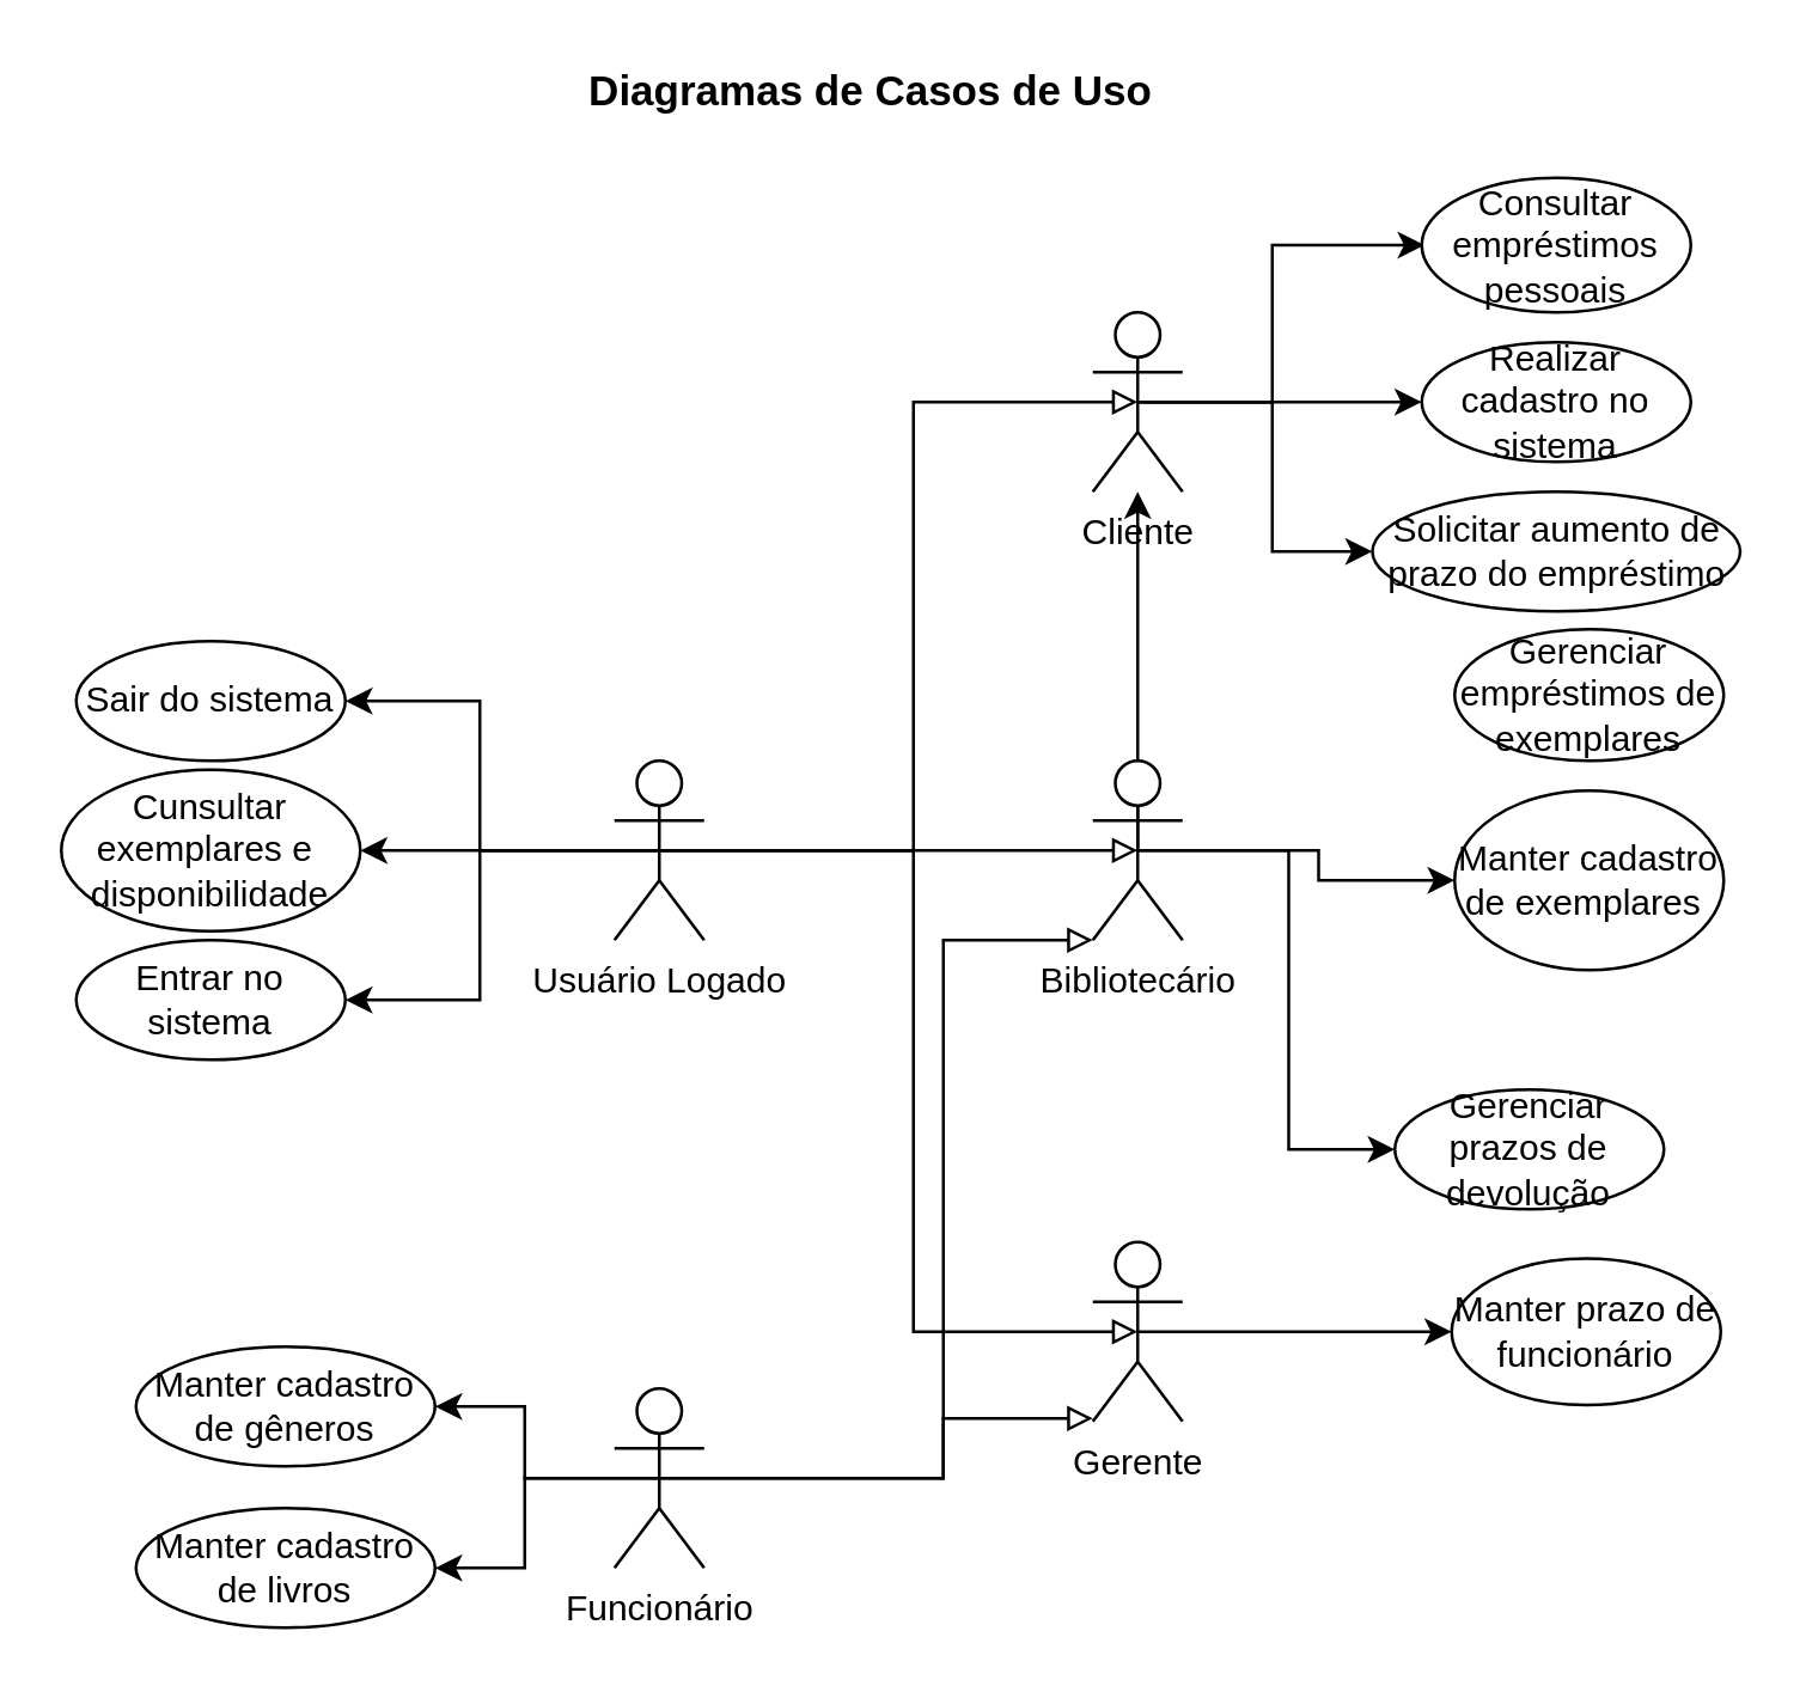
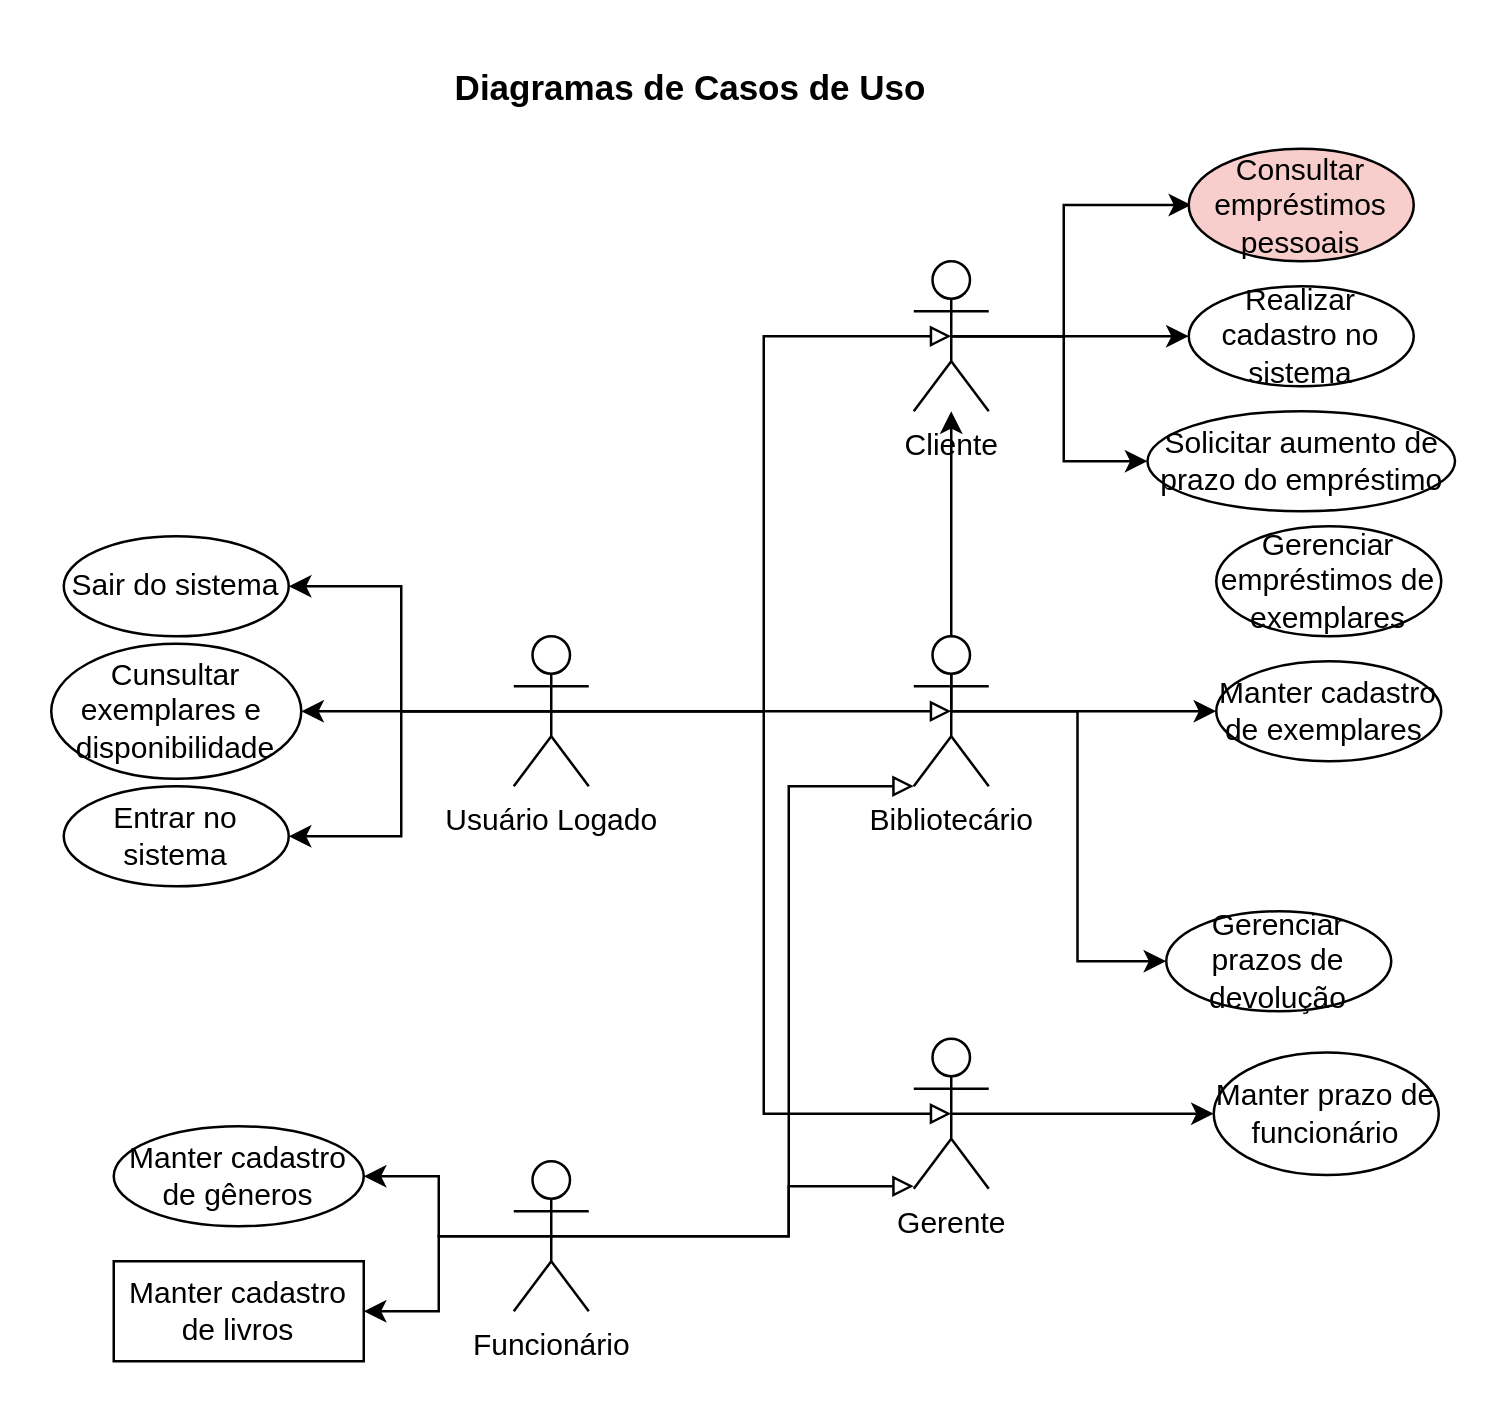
  <mxCell id="0" />
  <mxCell id="1" parent="0" />
  <mxCell id="2" style="edgeStyle=orthogonalEdgeStyle;rounded=0;orthogonalLoop=1;jettySize=auto;html=1;exitX=0.5;exitY=0.5;exitDx=0;exitDy=0;exitPerimeter=0;entryX=0;entryY=0.5;entryDx=0;entryDy=0;" edge="1" parent="1" source="3" target="4"><mxGeometry relative="1" as="geometry" /></mxCell>
  <mxCell id="3" value="Gerente" style="shape=umlActor;verticalLabelPosition=bottom;verticalAlign=top;html=1;outlineConnect=0;" vertex="1" parent="1"><mxGeometry x="365" y="415" width="30" height="60" as="geometry" /></mxCell>
  <mxCell id="4" value="Manter prazo de funcionário" style="ellipse;whiteSpace=wrap;html=1;" vertex="1" parent="1"><mxGeometry x="485" y="420.5" width="90" height="49" as="geometry" /></mxCell>
- <mxCell id="5" value="Manter cadastro de livros" style="ellipse;whiteSpace=wrap;html=1;" vertex="1" parent="1"><mxGeometry x="45" y="504" width="100" height="40" as="geometry" /></mxCell>
+ <mxCell id="5" value="Manter cadastro de livros" style="whiteSpace=wrap;html=1;rounded=0;" vertex="1" parent="1"><mxGeometry x="45" y="504" width="100" height="40" as="geometry" /></mxCell>
  <mxCell id="6" value="Entrar no sistema" style="ellipse;whiteSpace=wrap;html=1;" vertex="1" parent="1"><mxGeometry x="25" y="314" width="90" height="40" as="geometry" /></mxCell>
  <mxCell id="7" value="Manter cadastro de gêneros" style="ellipse;whiteSpace=wrap;html=1;" vertex="1" parent="1"><mxGeometry x="45" y="450" width="100" height="40" as="geometry" /></mxCell>
  <mxCell id="8" style="edgeStyle=orthogonalEdgeStyle;rounded=0;orthogonalLoop=1;jettySize=auto;html=1;exitX=0.5;exitY=0.5;exitDx=0;exitDy=0;exitPerimeter=0;entryX=0;entryY=0.5;entryDx=0;entryDy=0;" edge="1" parent="1" source="11" target="12"><mxGeometry relative="1" as="geometry" /></mxCell>
  <mxCell id="9" style="edgeStyle=orthogonalEdgeStyle;rounded=0;orthogonalLoop=1;jettySize=auto;html=1;exitX=0.5;exitY=0.5;exitDx=0;exitDy=0;exitPerimeter=0;entryX=0;entryY=0.5;entryDx=0;entryDy=0;" edge="1" parent="1"><mxGeometry relative="1" as="geometry"><mxPoint x="381" y="134" as="sourcePoint" /><mxPoint x="476" y="81.5" as="targetPoint" /><Array as="points"><mxPoint x="425" y="134" /><mxPoint x="425" y="81" /></Array></mxGeometry></mxCell>
  <mxCell id="10" style="edgeStyle=orthogonalEdgeStyle;rounded=0;orthogonalLoop=1;jettySize=auto;html=1;exitX=0.5;exitY=0.5;exitDx=0;exitDy=0;exitPerimeter=0;entryX=0;entryY=0.5;entryDx=0;entryDy=0;" edge="1" parent="1" source="11" target="14"><mxGeometry relative="1" as="geometry"><Array as="points"><mxPoint x="425" y="134" /><mxPoint x="425" y="184" /></Array></mxGeometry></mxCell>
  <mxCell id="11" value="Cliente" style="shape=umlActor;verticalLabelPosition=bottom;verticalAlign=top;html=1;outlineConnect=0;" vertex="1" parent="1"><mxGeometry x="365" y="104" width="30" height="60" as="geometry" /></mxCell>
  <mxCell id="12" value="&lt;div&gt;Realizar cadastro no sistema&lt;/div&gt;" style="ellipse;whiteSpace=wrap;html=1;" vertex="1" parent="1"><mxGeometry x="475" y="114" width="90" height="40" as="geometry" /></mxCell>
  <mxCell id="13" value="Cunsultar exemplares e&amp;nbsp; disponibilidade" style="ellipse;whiteSpace=wrap;html=1;" vertex="1" parent="1"><mxGeometry x="20" y="257" width="100" height="54" as="geometry" /></mxCell>
  <mxCell id="14" value="Solicitar aumento de prazo do empréstimo" style="ellipse;whiteSpace=wrap;html=1;" vertex="1" parent="1"><mxGeometry x="458.5" y="164" width="123" height="40" as="geometry" /></mxCell>
- <mxCell id="15" value="Consultar empréstimos pessoais" style="ellipse;whiteSpace=wrap;html=1;" vertex="1" parent="1"><mxGeometry x="475" y="59" width="90" height="45" as="geometry" /></mxCell>
+ <mxCell id="15" value="Consultar empréstimos pessoais" style="ellipse;whiteSpace=wrap;html=1;fillColor=#f8cecc;" vertex="1" parent="1"><mxGeometry x="475" y="59" width="90" height="45" as="geometry" /></mxCell>
  <mxCell id="16" style="edgeStyle=orthogonalEdgeStyle;rounded=0;orthogonalLoop=1;jettySize=auto;html=1;exitX=0.5;exitY=0.5;exitDx=0;exitDy=0;exitPerimeter=0;entryX=0;entryY=0.5;entryDx=0;entryDy=0;" edge="1" parent="1" source="19" target="20"><mxGeometry relative="1" as="geometry" /></mxCell>
  <mxCell id="17" style="edgeStyle=orthogonalEdgeStyle;rounded=0;orthogonalLoop=1;jettySize=auto;html=1;exitX=0.5;exitY=0.5;exitDx=0;exitDy=0;exitPerimeter=0;entryX=0;entryY=0.5;entryDx=0;entryDy=0;" edge="1" parent="1" source="19" target="21"><mxGeometry relative="1" as="geometry" /></mxCell>
  <mxCell id="18" style="edgeStyle=orthogonalEdgeStyle;rounded=0;orthogonalLoop=1;jettySize=auto;html=1;exitX=0.5;exitY=0.5;exitDx=0;exitDy=0;exitPerimeter=0;" edge="1" parent="1" source="19" target="11"><mxGeometry relative="1" as="geometry" /></mxCell>
  <mxCell id="19" value="Bibliotecário" style="shape=umlActor;verticalLabelPosition=bottom;verticalAlign=top;html=1;outlineConnect=0;" vertex="1" parent="1"><mxGeometry x="365" y="254" width="30" height="60" as="geometry" /></mxCell>
- <mxCell id="20" value="Manter cadastro de exemplares&amp;nbsp;" style="ellipse;whiteSpace=wrap;html=1;strokeColor=default;align=center;verticalAlign=middle;fontFamily=Helvetica;fontSize=12;fontColor=default;fillColor=default;" vertex="1" parent="1"><mxGeometry x="486" y="264" width="90" height="60" as="geometry" /></mxCell>
+ <mxCell id="20" value="Manter cadastro de exemplares&amp;nbsp;" style="ellipse;whiteSpace=wrap;html=1;strokeColor=default;align=center;verticalAlign=middle;fontFamily=Helvetica;fontSize=12;fontColor=default;fillColor=default;" vertex="1" parent="1"><mxGeometry x="486" y="264" width="90" height="40" as="geometry" /></mxCell>
  <mxCell id="21" value="Gerenciar prazos de devolução" style="ellipse;whiteSpace=wrap;html=1;strokeColor=default;align=center;verticalAlign=middle;fontFamily=Helvetica;fontSize=12;fontColor=default;fillColor=default;" vertex="1" parent="1"><mxGeometry x="466" y="364" width="90" height="40" as="geometry" /></mxCell>
  <mxCell id="22" value="Gerenciar empréstimos de exemplares" style="ellipse;whiteSpace=wrap;html=1;strokeColor=default;align=center;verticalAlign=middle;fontFamily=Helvetica;fontSize=12;fontColor=default;fillColor=default;" vertex="1" parent="1"><mxGeometry x="486" y="210" width="90" height="44" as="geometry" /></mxCell>
  <mxCell id="23" value="Sair do sistema" style="ellipse;whiteSpace=wrap;html=1;" vertex="1" parent="1"><mxGeometry x="25" y="214" width="90" height="40" as="geometry" /></mxCell>
- <mxCell id="24" value="&lt;font style=&quot;font-size: 14px;&quot;&gt;&lt;b&gt;Diagramas de Casos de Uso&lt;/b&gt;&lt;/font&gt;" style="text;html=1;align=center;verticalAlign=middle;whiteSpace=wrap;rounded=0;" vertex="1" parent="1"><mxGeometry x="161" y="15" width="260" height="30" as="geometry" /></mxCell>
+ <mxCell id="24" value="&lt;font style=&quot;font-size: 14px;&quot;&gt;&lt;b&gt;Diagramas de Casos de Uso&lt;/b&gt;&lt;/font&gt;" style="text;html=1;align=center;verticalAlign=middle;whiteSpace=wrap;rounded=0;" vertex="1" parent="1"><mxGeometry x="146" y="20" width="260" height="30" as="geometry" /></mxCell>
  <mxCell id="25" style="edgeStyle=orthogonalEdgeStyle;rounded=0;orthogonalLoop=1;jettySize=auto;html=1;exitX=0.5;exitY=0.5;exitDx=0;exitDy=0;exitPerimeter=0;entryX=1;entryY=0.5;entryDx=0;entryDy=0;" edge="1" parent="1" source="29" target="23"><mxGeometry relative="1" as="geometry" /></mxCell>
  <mxCell id="26" style="edgeStyle=orthogonalEdgeStyle;rounded=0;orthogonalLoop=1;jettySize=auto;html=1;exitX=0.5;exitY=0.5;exitDx=0;exitDy=0;exitPerimeter=0;entryX=1;entryY=0.5;entryDx=0;entryDy=0;" edge="1" parent="1" source="29" target="6"><mxGeometry relative="1" as="geometry" /></mxCell>
  <mxCell id="27" style="edgeStyle=orthogonalEdgeStyle;rounded=0;orthogonalLoop=1;jettySize=auto;html=1;exitX=0.5;exitY=0.5;exitDx=0;exitDy=0;exitPerimeter=0;entryX=0.5;entryY=0.5;entryDx=0;entryDy=0;entryPerimeter=0;endArrow=block;endFill=0;" edge="1" parent="1" source="29" target="11"><mxGeometry relative="1" as="geometry"><mxPoint x="325" y="134" as="targetPoint" /><Array as="points"><mxPoint x="305" y="284" /><mxPoint x="305" y="134" /></Array></mxGeometry></mxCell>
  <mxCell id="28" style="edgeStyle=orthogonalEdgeStyle;rounded=0;orthogonalLoop=1;jettySize=auto;html=1;exitX=0.5;exitY=0.5;exitDx=0;exitDy=0;exitPerimeter=0;entryX=1;entryY=0.5;entryDx=0;entryDy=0;" edge="1" parent="1" source="29" target="13"><mxGeometry relative="1" as="geometry" /></mxCell>
  <mxCell id="29" value="Usuário Logado" style="shape=umlActor;verticalLabelPosition=bottom;verticalAlign=top;html=1;outlineConnect=0;" vertex="1" parent="1"><mxGeometry x="205" y="254" width="30" height="60" as="geometry" /></mxCell>
  <mxCell id="30" style="edgeStyle=orthogonalEdgeStyle;rounded=0;orthogonalLoop=1;jettySize=auto;html=1;exitX=0.5;exitY=0.5;exitDx=0;exitDy=0;exitPerimeter=0;entryX=0.5;entryY=0.5;entryDx=0;entryDy=0;entryPerimeter=0;endArrow=block;endFill=0;" edge="1" parent="1" source="29" target="19"><mxGeometry relative="1" as="geometry" /></mxCell>
  <mxCell id="31" style="edgeStyle=orthogonalEdgeStyle;rounded=0;orthogonalLoop=1;jettySize=auto;html=1;exitX=0.5;exitY=0.5;exitDx=0;exitDy=0;exitPerimeter=0;entryX=0.5;entryY=0.5;entryDx=0;entryDy=0;entryPerimeter=0;endArrow=block;endFill=0;" edge="1" parent="1" source="29" target="3"><mxGeometry relative="1" as="geometry"><Array as="points"><mxPoint x="305" y="284" /><mxPoint x="305" y="445" /></Array></mxGeometry></mxCell>
  <mxCell id="32" style="edgeStyle=orthogonalEdgeStyle;rounded=0;orthogonalLoop=1;jettySize=auto;html=1;exitX=0.5;exitY=0.5;exitDx=0;exitDy=0;exitPerimeter=0;entryX=1;entryY=0.5;entryDx=0;entryDy=0;" edge="1" parent="1" source="34" target="7"><mxGeometry relative="1" as="geometry" /></mxCell>
  <mxCell id="33" style="edgeStyle=orthogonalEdgeStyle;rounded=0;orthogonalLoop=1;jettySize=auto;html=1;exitX=0.5;exitY=0.5;exitDx=0;exitDy=0;exitPerimeter=0;" edge="1" parent="1" source="34" target="5"><mxGeometry relative="1" as="geometry" /></mxCell>
  <mxCell id="34" value="Funcionário" style="shape=umlActor;verticalLabelPosition=bottom;verticalAlign=top;html=1;outlineConnect=0;" vertex="1" parent="1"><mxGeometry x="205" y="464" width="30" height="60" as="geometry" /></mxCell>
  <mxCell id="35" style="edgeStyle=orthogonalEdgeStyle;rounded=0;orthogonalLoop=1;jettySize=auto;html=1;exitX=0.5;exitY=0.5;exitDx=0;exitDy=0;exitPerimeter=0;entryX=0;entryY=1;entryDx=0;entryDy=0;entryPerimeter=0;endArrow=block;endFill=0;" edge="1" parent="1" source="34" target="19"><mxGeometry relative="1" as="geometry"><Array as="points"><mxPoint x="315" y="494" /><mxPoint x="315" y="314" /></Array></mxGeometry></mxCell>
  <mxCell id="36" style="edgeStyle=orthogonalEdgeStyle;rounded=0;orthogonalLoop=1;jettySize=auto;html=1;entryX=0;entryY=1;entryDx=0;entryDy=0;entryPerimeter=0;endArrow=block;endFill=0;" edge="1" parent="1"><mxGeometry relative="1" as="geometry"><mxPoint x="220" y="494" as="sourcePoint" /><mxPoint x="365" y="474" as="targetPoint" /><Array as="points"><mxPoint x="315" y="494" /><mxPoint x="315" y="474" /></Array></mxGeometry></mxCell>
